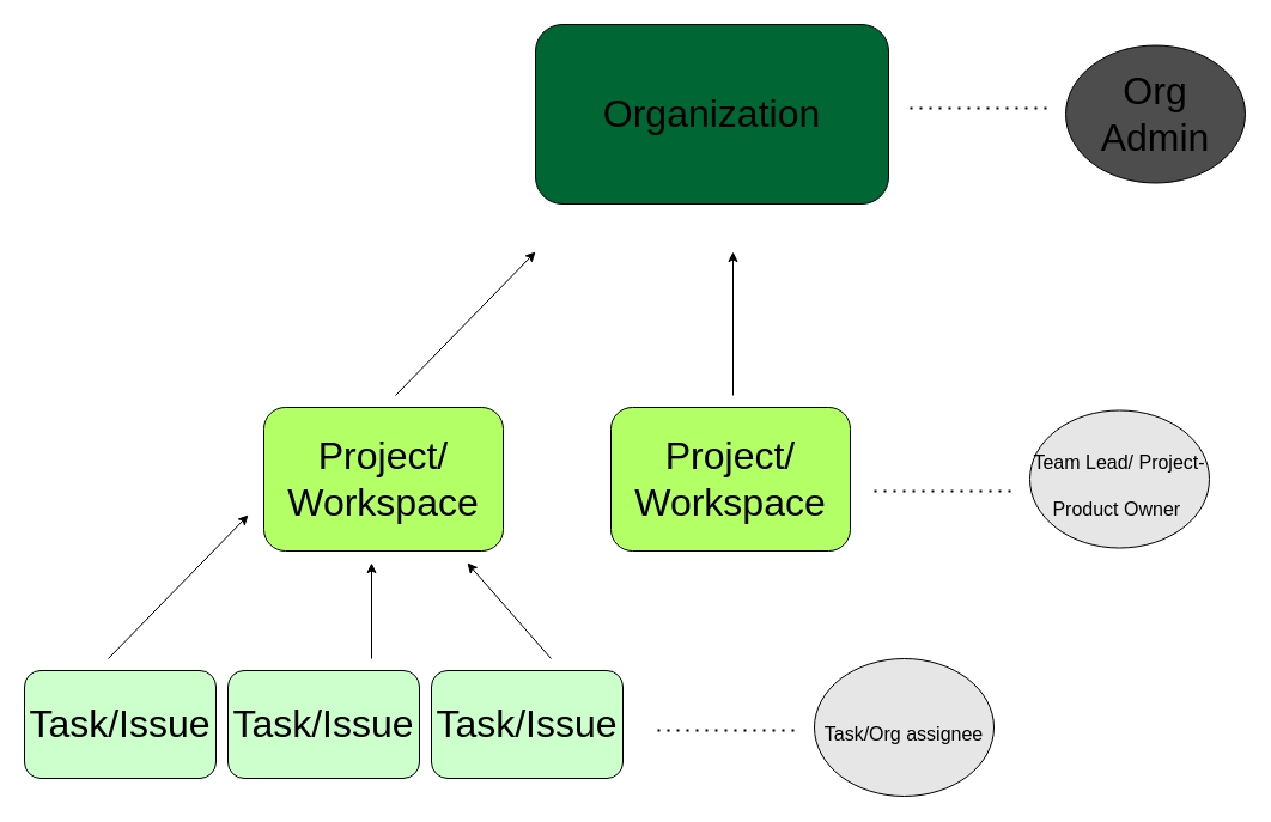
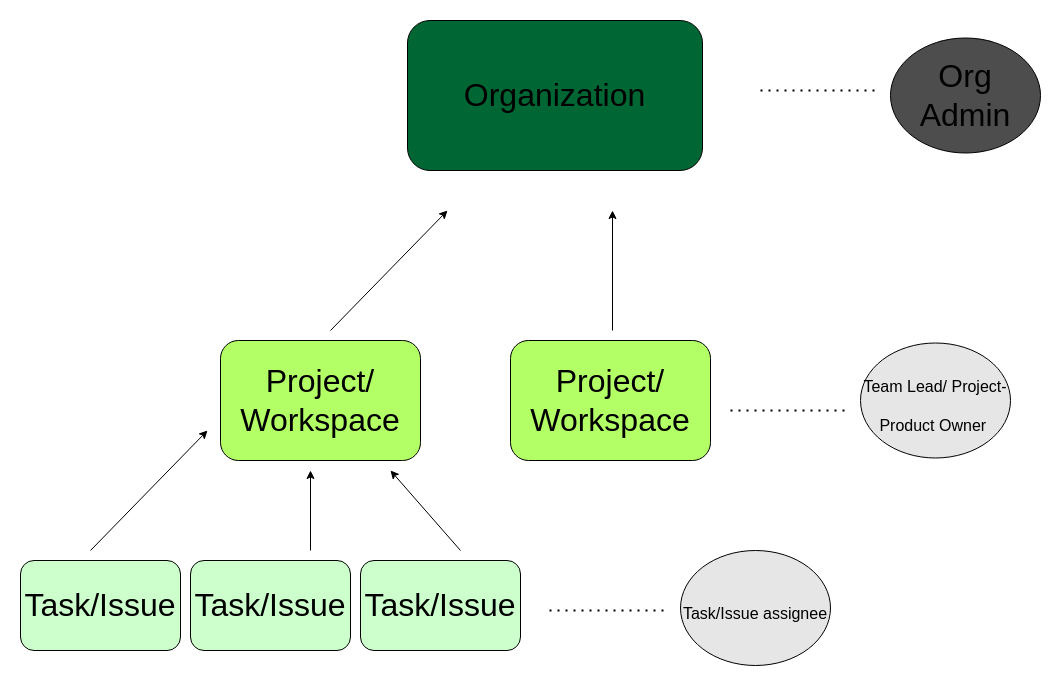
  <mxCell id="0" />
  <mxCell id="1" parent="0" />
- <mxCell id="2" value="&lt;span style=&quot;font-size: 32px&quot;&gt;Organization&lt;/span&gt;" style="rounded=1;whiteSpace=wrap;html=1;fillColor=#006633;" vertex="1" parent="1"><mxGeometry x="447" y="20" width="295" height="150" as="geometry" /></mxCell>
+ <mxCell id="2" value="&lt;span style=&quot;font-size: 32px&quot;&gt;Organization&lt;/span&gt;" style="rounded=1;whiteSpace=wrap;html=1;fillColor=#006633;" vertex="1" parent="1"><mxGeometry x="407" y="20" width="295" height="150" as="geometry" /></mxCell>
  <mxCell id="3" value="" style="endArrow=classic;html=1;rounded=0;fontSize=32;" edge="1" parent="1"><mxGeometry width="50" height="50" relative="1" as="geometry"><mxPoint x="330" y="330" as="sourcePoint" /><mxPoint x="447" y="210" as="targetPoint" /></mxGeometry></mxCell>
  <mxCell id="4" value="Project/&lt;br&gt;Workspace" style="rounded=1;whiteSpace=wrap;html=1;fontSize=32;fillColor=#B3FF66;" vertex="1" parent="1"><mxGeometry x="220" y="340" width="200" height="120" as="geometry" /></mxCell>
  <mxCell id="5" value="Project/&lt;br&gt;Workspace" style="rounded=1;whiteSpace=wrap;html=1;fontSize=32;fillColor=#B3FF66;" vertex="1" parent="1"><mxGeometry x="510" y="340" width="200" height="120" as="geometry" /></mxCell>
  <mxCell id="6" value="" style="endArrow=classic;html=1;rounded=0;fontSize=32;" edge="1" parent="1"><mxGeometry width="50" height="50" relative="1" as="geometry"><mxPoint x="612" y="330" as="sourcePoint" /><mxPoint x="612" y="210" as="targetPoint" /></mxGeometry></mxCell>
  <mxCell id="7" value="Task/Issue" style="rounded=1;whiteSpace=wrap;html=1;fontSize=32;fillColor=#CCFFCC;" vertex="1" parent="1"><mxGeometry x="20" y="560" width="160" height="90" as="geometry" /></mxCell>
  <mxCell id="8" value="Task/Issue" style="rounded=1;whiteSpace=wrap;html=1;fontSize=32;fillColor=#CCFFCC;" vertex="1" parent="1"><mxGeometry x="190" y="560" width="160" height="90" as="geometry" /></mxCell>
  <mxCell id="9" value="Task/Issue" style="rounded=1;whiteSpace=wrap;html=1;fontSize=32;fillColor=#CCFFCC;" vertex="1" parent="1"><mxGeometry x="360" y="560" width="160" height="90" as="geometry" /></mxCell>
  <mxCell id="10" value="" style="endArrow=classic;html=1;rounded=0;fontSize=32;" edge="1" parent="1"><mxGeometry width="50" height="50" relative="1" as="geometry"><mxPoint x="90" y="550" as="sourcePoint" /><mxPoint x="207" y="430" as="targetPoint" /></mxGeometry></mxCell>
  <mxCell id="11" value="" style="endArrow=classic;html=1;rounded=0;fontSize=32;" edge="1" parent="1"><mxGeometry width="50" height="50" relative="1" as="geometry"><mxPoint x="310" y="550" as="sourcePoint" /><mxPoint x="310" y="470" as="targetPoint" /></mxGeometry></mxCell>
  <mxCell id="12" value="" style="endArrow=classic;html=1;rounded=0;fontSize=32;" edge="1" parent="1"><mxGeometry width="50" height="50" relative="1" as="geometry"><mxPoint x="460" y="550" as="sourcePoint" /><mxPoint x="390" y="470" as="targetPoint" /></mxGeometry></mxCell>
  <mxCell id="13" value="" style="endArrow=none;dashed=1;html=1;dashPattern=1 3;strokeWidth=2;rounded=0;fontSize=32;" edge="1" parent="1"><mxGeometry width="50" height="50" relative="1" as="geometry"><mxPoint x="760" y="90" as="sourcePoint" /><mxPoint x="880" y="90" as="targetPoint" /></mxGeometry></mxCell>
  <mxCell id="14" value="Org Admin" style="ellipse;whiteSpace=wrap;html=1;fontSize=32;fillColor=#4D4D4D;" vertex="1" parent="1"><mxGeometry x="890" y="37.5" width="150" height="115" as="geometry" /></mxCell>
  <mxCell id="15" value="" style="endArrow=none;dashed=1;html=1;dashPattern=1 3;strokeWidth=2;rounded=0;fontSize=32;" edge="1" parent="1"><mxGeometry width="50" height="50" relative="1" as="geometry"><mxPoint x="730" y="410" as="sourcePoint" /><mxPoint x="850" y="410" as="targetPoint" /></mxGeometry></mxCell>
  <mxCell id="16" value="&lt;font style=&quot;font-size: 16px&quot;&gt;Team Lead/ Project-Product Owner&amp;nbsp;&lt;/font&gt;" style="ellipse;whiteSpace=wrap;html=1;fontSize=32;fillColor=#E6E6E6;" vertex="1" parent="1"><mxGeometry x="860" y="342.5" width="150" height="115" as="geometry" /></mxCell>
  <mxCell id="17" value="" style="endArrow=none;dashed=1;html=1;dashPattern=1 3;strokeWidth=2;rounded=0;fontSize=32;" edge="1" parent="1"><mxGeometry width="50" height="50" relative="1" as="geometry"><mxPoint x="549" y="610" as="sourcePoint" /><mxPoint x="669" y="610" as="targetPoint" /></mxGeometry></mxCell>
- <mxCell id="18" value="&lt;font style=&quot;font-size: 16px&quot;&gt;Task/Org assignee&lt;/font&gt;" style="ellipse;whiteSpace=wrap;html=1;fontSize=32;fillColor=#E6E6E6;" vertex="1" parent="1"><mxGeometry x="680" y="550" width="150" height="115" as="geometry" /></mxCell>
+ <mxCell id="18" value="&lt;font style=&quot;font-size: 16px&quot;&gt;Task/Issue assignee&lt;/font&gt;" style="ellipse;whiteSpace=wrap;html=1;fontSize=32;fillColor=#E6E6E6;" vertex="1" parent="1"><mxGeometry x="680" y="550" width="150" height="115" as="geometry" /></mxCell>
